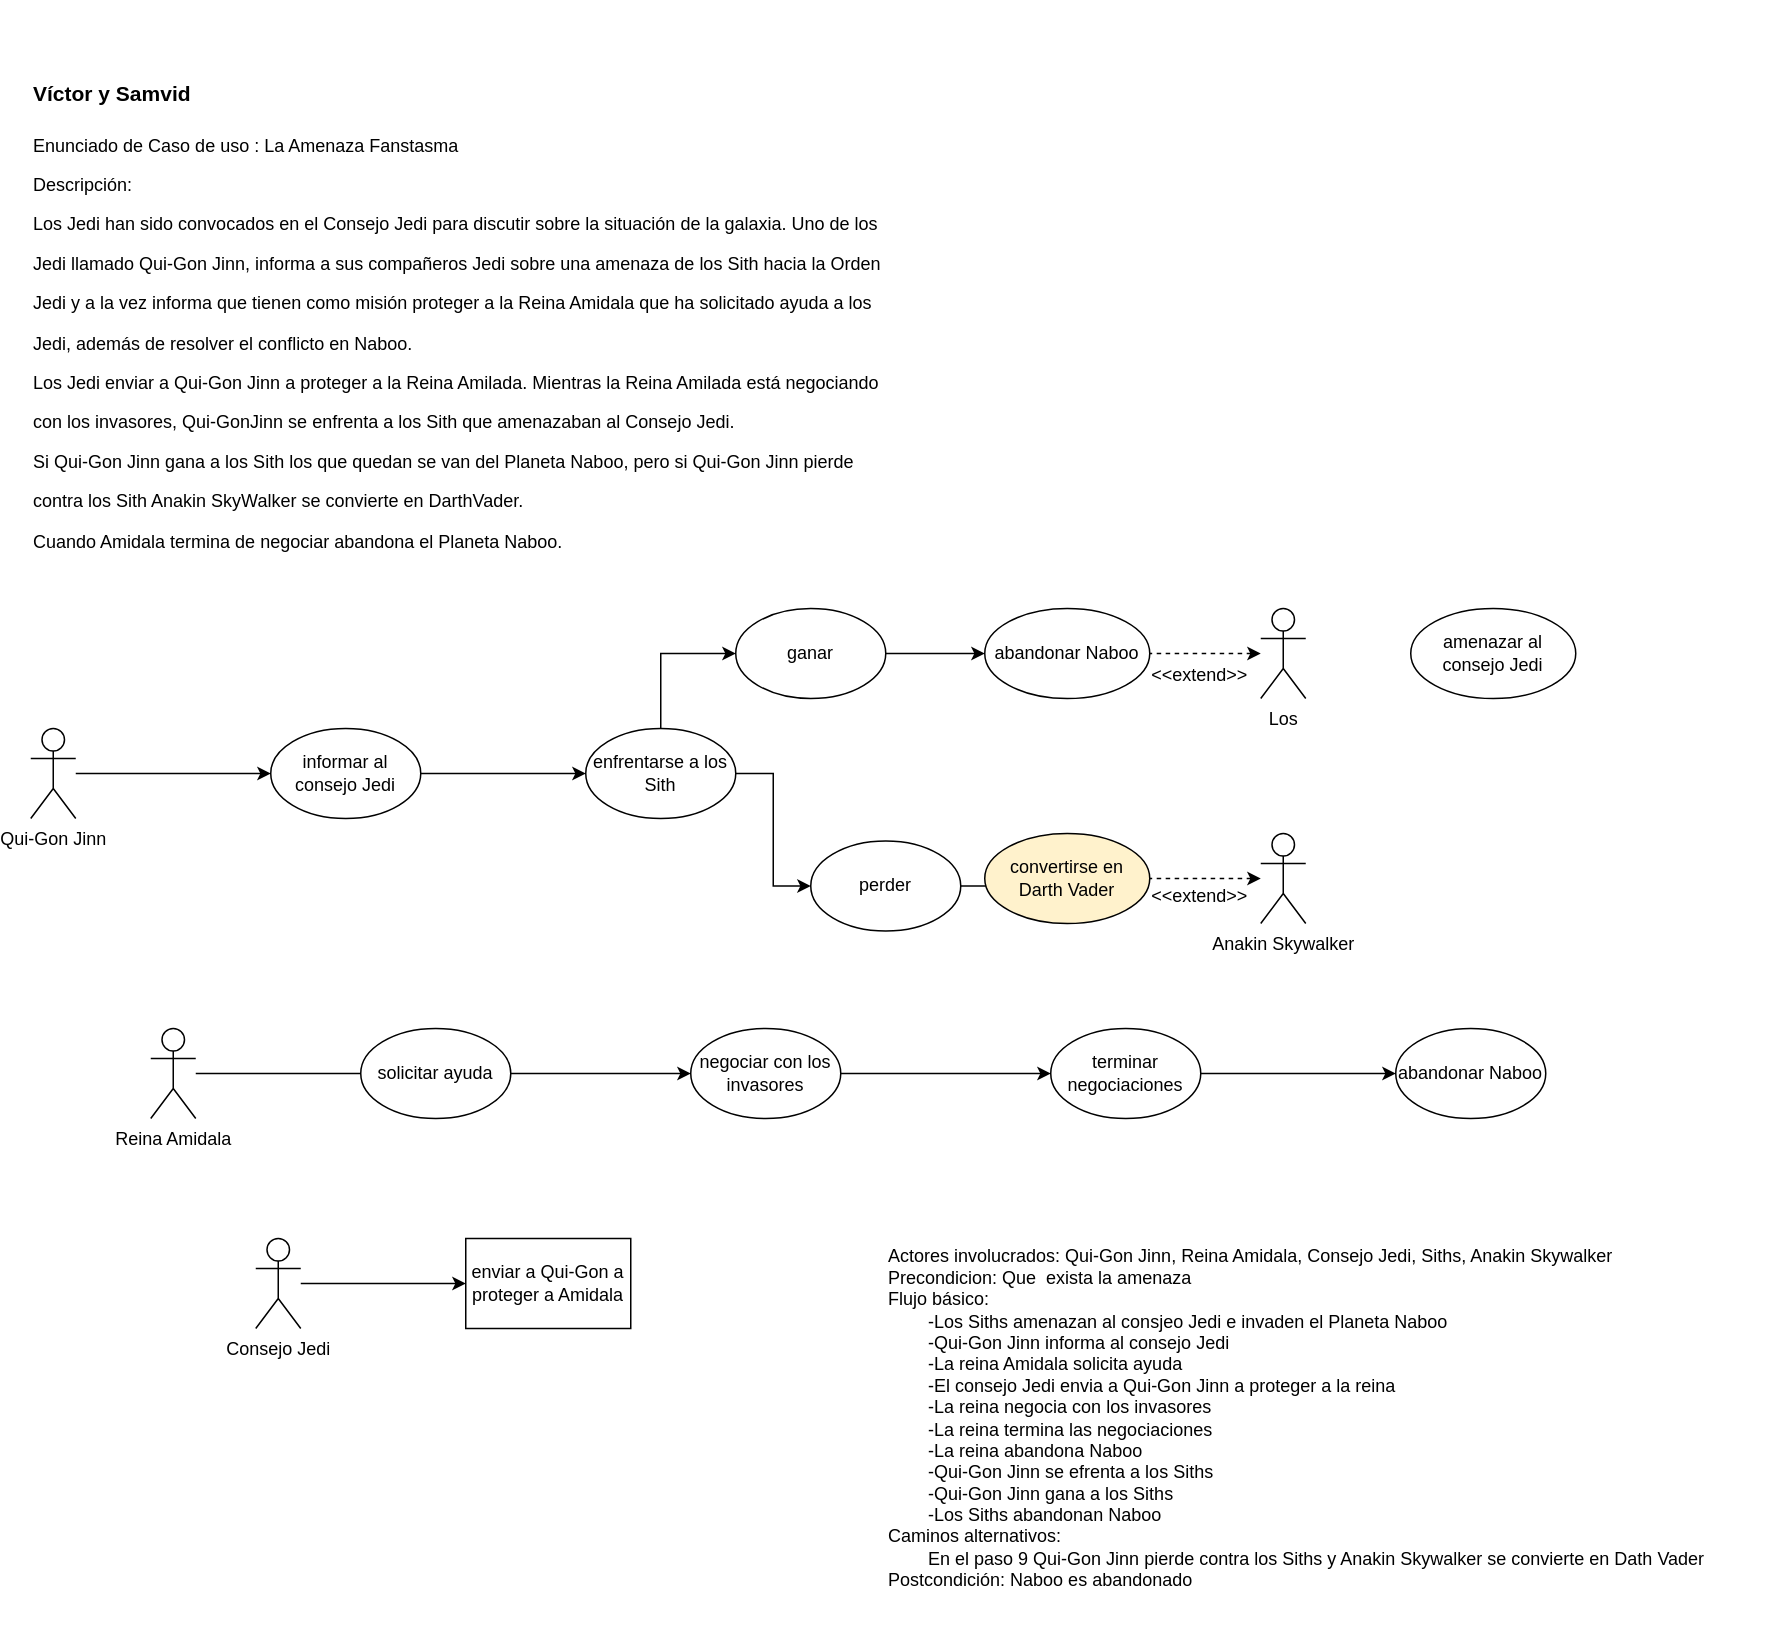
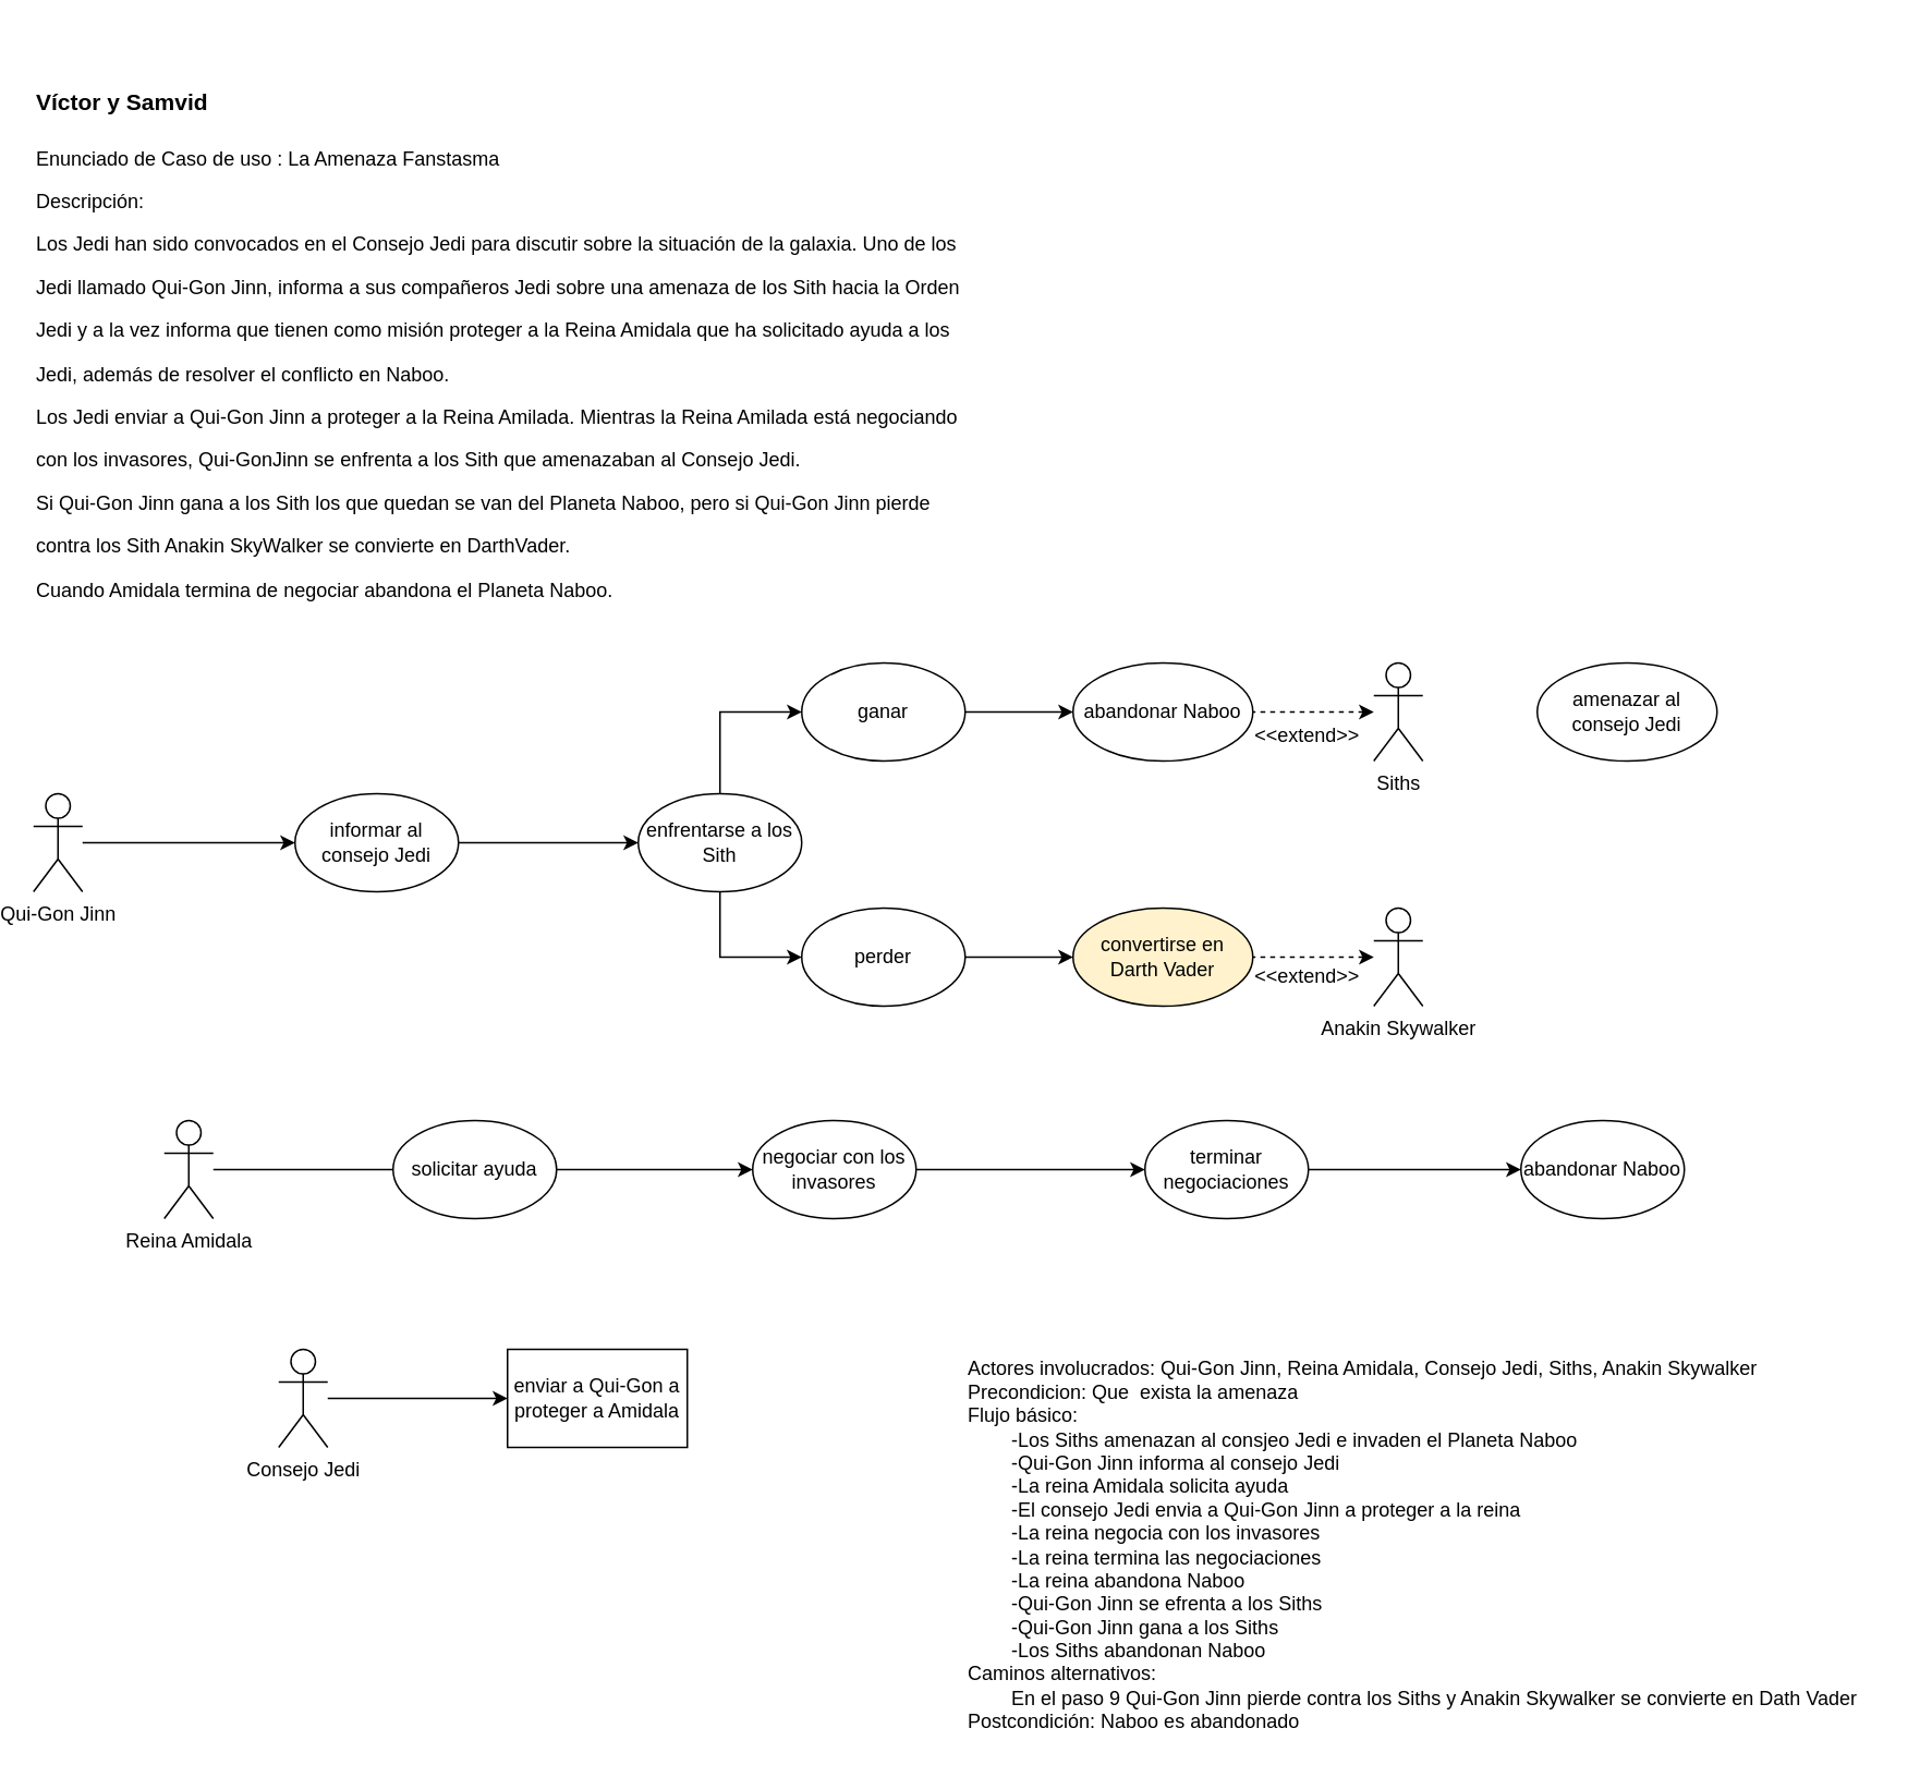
  <mxCell id="0" />
  <mxCell id="1" parent="0" />
  <mxCell id="2" value="&lt;h1 class=&quot;western&quot;&gt;&lt;font style=&quot;font-size: 14px;&quot;&gt;Víctor y Samvid&lt;/font&gt;&lt;/h1&gt;&lt;p style=&quot;margin-bottom: 0cm&quot;&gt;Enunciado de Caso de uso : La Amenaza Fanstasma&lt;/p&gt;&lt;p style=&quot;margin-bottom: 0cm&quot;&gt;Descripción:&lt;/p&gt;&lt;p style=&quot;margin-bottom: 0cm&quot;&gt;Los Jedi han sido convocados en el Consejo Jedi para discutir sobre la situación de la galaxia. Uno de los&amp;nbsp;&lt;/p&gt;&lt;p style=&quot;margin-bottom: 0cm&quot;&gt;&lt;span style=&quot;background-color: initial;&quot;&gt;Jedi llamado Qui-Gon Jinn, informa a&amp;nbsp;&lt;/span&gt;&lt;span style=&quot;background-color: initial;&quot;&gt;sus compañeros Jedi sobre una amenaza de los Sith hacia la Orden&lt;/span&gt;&lt;/p&gt;&lt;p style=&quot;margin-bottom: 0cm&quot;&gt;Jedi y a la vez informa que tienen como misión proteger a la Reina Amidala que ha solicitado ayuda a los&lt;/p&gt;&lt;p style=&quot;margin-bottom: 0cm&quot;&gt;Jedi, además de resolver el conflicto en Naboo.&lt;/p&gt;&lt;p style=&quot;margin-bottom: 0cm&quot;&gt;Los Jedi enviar a Qui-Gon Jinn a proteger a la Reina Amilada. Mientras la Reina Amilada está&amp;nbsp;&lt;span style=&quot;background-color: initial;&quot;&gt;negociando&amp;nbsp;&lt;/span&gt;&lt;/p&gt;&lt;p style=&quot;margin-bottom: 0cm&quot;&gt;&lt;span style=&quot;background-color: initial;&quot;&gt;con los invasores, Qui-Gon&lt;/span&gt;&lt;span style=&quot;background-color: initial;&quot;&gt;Jinn se enfrenta a los Sith que amenazaban al Consejo Jedi.&lt;/span&gt;&lt;/p&gt;&lt;p style=&quot;margin-bottom: 0cm&quot;&gt;Si Qui-Gon Jinn gana a los Sith los que quedan se van del Planeta Naboo, pero si Qui-Gon Jinn pierde&lt;/p&gt;&lt;p style=&quot;margin-bottom: 0cm&quot;&gt;contra los Sith Anakin SkyWalker se convierte en DarthVader.&lt;/p&gt;&lt;p style=&quot;margin-bottom: 0cm&quot;&gt;Cuando Amidala termina de negociar abandona el Planeta Naboo.&lt;/p&gt;&lt;div&gt;&lt;br&gt;&lt;/div&gt;" style="text;html=1;align=left;verticalAlign=middle;resizable=0;points=[];autosize=1;strokeColor=none;fillColor=none;" parent="1" vertex="1"><mxGeometry x="20" y="20" width="590" height="370" as="geometry" /></mxCell>
  <mxCell id="3" style="edgeStyle=orthogonalEdgeStyle;rounded=0;orthogonalLoop=1;jettySize=auto;html=1;" parent="1" source="4" target="6" edge="1"><mxGeometry relative="1" as="geometry" /></mxCell>
  <mxCell id="4" value="Qui-Gon Jinn" style="shape=umlActor;verticalLabelPosition=bottom;verticalAlign=top;html=1;outlineConnect=0;" parent="1" vertex="1"><mxGeometry x="20" y="485" width="30" height="60" as="geometry" /></mxCell>
  <mxCell id="5" style="edgeStyle=orthogonalEdgeStyle;rounded=0;orthogonalLoop=1;jettySize=auto;html=1;" parent="1" source="6" target="18" edge="1"><mxGeometry relative="1" as="geometry"><mxPoint x="390" y="515" as="targetPoint" /></mxGeometry></mxCell>
  <mxCell id="6" value="informar al consejo Jedi" style="ellipse;whiteSpace=wrap;html=1;" parent="1" vertex="1"><mxGeometry x="180" y="485" width="100" height="60" as="geometry" /></mxCell>
  <mxCell id="7" style="edgeStyle=orthogonalEdgeStyle;rounded=0;orthogonalLoop=1;jettySize=auto;html=1;endArrow=none;" parent="1" source="8" target="10" edge="1"><mxGeometry relative="1" as="geometry" /></mxCell>
  <mxCell id="8" value="Reina Amidala" style="shape=umlActor;verticalLabelPosition=bottom;verticalAlign=top;html=1;outlineConnect=0;" parent="1" vertex="1"><mxGeometry x="100" y="685" width="30" height="60" as="geometry" /></mxCell>
  <mxCell id="9" style="edgeStyle=orthogonalEdgeStyle;rounded=0;orthogonalLoop=1;jettySize=auto;html=1;entryX=0;entryY=0.5;entryDx=0;entryDy=0;" parent="1" source="10" target="12" edge="1"><mxGeometry relative="1" as="geometry"><mxPoint x="440" y="715" as="targetPoint" /></mxGeometry></mxCell>
  <mxCell id="10" value="solicitar ayuda" style="ellipse;whiteSpace=wrap;html=1;" parent="1" vertex="1"><mxGeometry x="240" y="685" width="100" height="60" as="geometry" /></mxCell>
  <mxCell id="11" style="edgeStyle=orthogonalEdgeStyle;rounded=0;orthogonalLoop=1;jettySize=auto;html=1;entryX=0;entryY=0.5;entryDx=0;entryDy=0;" parent="1" source="12" target="31" edge="1"><mxGeometry relative="1" as="geometry"><mxPoint x="710" y="715" as="targetPoint" /></mxGeometry></mxCell>
  <mxCell id="12" value="negociar con los invasores" style="ellipse;whiteSpace=wrap;html=1;" parent="1" vertex="1"><mxGeometry x="460" y="685" width="100" height="60" as="geometry" /></mxCell>
  <mxCell id="13" style="edgeStyle=orthogonalEdgeStyle;rounded=0;orthogonalLoop=1;jettySize=auto;html=1;" parent="1" source="14" target="15" edge="1"><mxGeometry relative="1" as="geometry" /></mxCell>
  <mxCell id="14" value="Consejo Jedi" style="shape=umlActor;verticalLabelPosition=bottom;verticalAlign=top;html=1;outlineConnect=0;" parent="1" vertex="1"><mxGeometry x="170" y="825" width="30" height="60" as="geometry" /></mxCell>
  <mxCell id="15" value="enviar a Qui-Gon a proteger a Amidala" style="whiteSpace=wrap;html=1;rounded=0;" parent="1" vertex="1"><mxGeometry x="310" y="825" width="110" height="60" as="geometry" /></mxCell>
  <mxCell id="16" style="edgeStyle=orthogonalEdgeStyle;rounded=0;orthogonalLoop=1;jettySize=auto;html=1;entryX=0;entryY=0.5;entryDx=0;entryDy=0;" parent="1" source="18" target="20" edge="1"><mxGeometry relative="1" as="geometry" /></mxCell>
  <mxCell id="17" style="edgeStyle=orthogonalEdgeStyle;rounded=0;orthogonalLoop=1;jettySize=auto;html=1;entryX=0;entryY=0.5;entryDx=0;entryDy=0;" parent="1" source="18" target="22" edge="1"><mxGeometry relative="1" as="geometry" /></mxCell>
  <mxCell id="18" value="enfrentarse a los Sith" style="ellipse;whiteSpace=wrap;html=1;" parent="1" vertex="1"><mxGeometry x="390" y="485" width="100" height="60" as="geometry" /></mxCell>
  <mxCell id="19" style="edgeStyle=orthogonalEdgeStyle;rounded=0;orthogonalLoop=1;jettySize=auto;html=1;entryX=0;entryY=0.5;entryDx=0;entryDy=0;" parent="1" source="20" target="26" edge="1"><mxGeometry relative="1" as="geometry" /></mxCell>
  <mxCell id="20" value="ganar" style="ellipse;whiteSpace=wrap;html=1;" parent="1" vertex="1"><mxGeometry x="490" y="405" width="100" height="60" as="geometry" /></mxCell>
  <mxCell id="21" style="edgeStyle=orthogonalEdgeStyle;rounded=0;orthogonalLoop=1;jettySize=auto;html=1;entryX=0;entryY=0.5;entryDx=0;entryDy=0;" parent="1" source="22" target="29" edge="1"><mxGeometry relative="1" as="geometry" /></mxCell>
- <mxCell id="22" value="perder" style="ellipse;whiteSpace=wrap;html=1;" parent="1" vertex="1"><mxGeometry x="540" y="560" width="100" height="60" as="geometry" /></mxCell>
+ <mxCell id="22" value="perder" style="ellipse;whiteSpace=wrap;html=1;" parent="1" vertex="1"><mxGeometry x="490" y="555" width="100" height="60" as="geometry" /></mxCell>
  <mxCell id="23" style="edgeStyle=orthogonalEdgeStyle;rounded=0;orthogonalLoop=1;jettySize=auto;html=1;entryX=1;entryY=0.5;entryDx=0;entryDy=0;startArrow=classic;startFill=1;endArrow=none;endFill=0;dashed=1;" parent="1" source="24" target="26" edge="1"><mxGeometry relative="1" as="geometry" /></mxCell>
- <mxCell id="24" value="Los" style="shape=umlActor;verticalLabelPosition=bottom;verticalAlign=top;html=1;outlineConnect=0;" parent="1" vertex="1"><mxGeometry x="840" y="405" width="30" height="60" as="geometry" /></mxCell>
+ <mxCell id="24" value="Siths" style="shape=umlActor;verticalLabelPosition=bottom;verticalAlign=top;html=1;outlineConnect=0;" parent="1" vertex="1"><mxGeometry x="840" y="405" width="30" height="60" as="geometry" /></mxCell>
  <mxCell id="25" value="amenazar al consejo Jedi" style="ellipse;whiteSpace=wrap;html=1;" parent="1" vertex="1"><mxGeometry x="940" y="405" width="110" height="60" as="geometry" /></mxCell>
  <mxCell id="26" value="abandonar Naboo" style="ellipse;whiteSpace=wrap;html=1;" parent="1" vertex="1"><mxGeometry x="656" y="405" width="110" height="60" as="geometry" /></mxCell>
  <mxCell id="27" style="edgeStyle=orthogonalEdgeStyle;rounded=0;orthogonalLoop=1;jettySize=auto;html=1;entryX=1;entryY=0.5;entryDx=0;entryDy=0;dashed=1;startArrow=classic;startFill=1;endArrow=none;endFill=0;" parent="1" source="28" target="29" edge="1"><mxGeometry relative="1" as="geometry" /></mxCell>
  <mxCell id="28" value="Anakin Skywalker" style="shape=umlActor;verticalLabelPosition=bottom;verticalAlign=top;html=1;outlineConnect=0;" parent="1" vertex="1"><mxGeometry x="840" y="555" width="30" height="60" as="geometry" /></mxCell>
  <mxCell id="29" value="convertirse en Darth Vader" style="ellipse;whiteSpace=wrap;html=1;fillColor=#fff2cc;" parent="1" vertex="1"><mxGeometry x="656" y="555" width="110" height="60" as="geometry" /></mxCell>
  <mxCell id="30" style="edgeStyle=orthogonalEdgeStyle;rounded=0;orthogonalLoop=1;jettySize=auto;html=1;" parent="1" source="31" target="32" edge="1"><mxGeometry relative="1" as="geometry" /></mxCell>
  <mxCell id="31" value="&lt;div&gt;terminar negociaciones&lt;br&gt;&lt;/div&gt;" style="ellipse;whiteSpace=wrap;html=1;" parent="1" vertex="1"><mxGeometry x="700" y="685" width="100" height="60" as="geometry" /></mxCell>
  <mxCell id="32" value="abandonar Naboo" style="ellipse;whiteSpace=wrap;html=1;" parent="1" vertex="1"><mxGeometry x="930" y="685" width="100" height="60" as="geometry" /></mxCell>
  <mxCell id="33" value="&amp;lt;&amp;lt;extend&amp;gt;&amp;gt;" style="text;html=1;align=center;verticalAlign=middle;resizable=0;points=[];autosize=1;strokeColor=none;fillColor=none;" parent="1" vertex="1"><mxGeometry x="754" y="582" width="90" height="30" as="geometry" /></mxCell>
  <mxCell id="34" value="&amp;lt;&amp;lt;extend&amp;gt;&amp;gt;" style="text;html=1;align=center;verticalAlign=middle;resizable=0;points=[];autosize=1;strokeColor=none;fillColor=none;" parent="1" vertex="1"><mxGeometry x="754" y="435" width="90" height="30" as="geometry" /></mxCell>
  <mxCell id="35" value="Actores involucrados: Qui-Gon Jinn, Reina Amidala, Consejo Jedi, Siths, Anakin Skywalker&lt;div&gt;Precondicion: Que&amp;nbsp; exista la amenaza&lt;/div&gt;&lt;div&gt;Flujo básico:&amp;nbsp;&lt;/div&gt;&lt;div&gt;&lt;span style=&quot;white-space: pre;&quot;&gt;&#09;&lt;/span&gt;-Los Siths amenazan al consjeo Jedi e invaden el Planeta Naboo&lt;br&gt;&lt;/div&gt;&lt;div&gt;&lt;span style=&quot;white-space: pre;&quot;&gt;&#09;&lt;/span&gt;-Qui-Gon Jinn informa al consejo Jedi&lt;br&gt;&lt;/div&gt;&lt;div&gt;&lt;span style=&quot;white-space: pre;&quot;&gt;&#09;&lt;/span&gt;-La reina Amidala solicita ayuda&lt;br&gt;&lt;/div&gt;&lt;div&gt;&lt;span style=&quot;white-space: pre;&quot;&gt;&#09;&lt;/span&gt;-El consejo Jedi envia a Qui-Gon Jinn a proteger a la reina&lt;br&gt;&lt;/div&gt;&lt;div&gt;&lt;span style=&quot;white-space: pre;&quot;&gt;&#09;&lt;/span&gt;-La reina negocia con los invasores&lt;br&gt;&lt;/div&gt;&lt;div&gt;&lt;span style=&quot;white-space: pre;&quot;&gt;&#09;&lt;/span&gt;-La reina termina las negociaciones&lt;br&gt;&lt;/div&gt;&lt;div&gt;&lt;span style=&quot;white-space: pre;&quot;&gt;&#09;&lt;/span&gt;-La reina abandona Naboo&lt;br&gt;&lt;/div&gt;&lt;div&gt;&lt;span style=&quot;white-space: pre;&quot;&gt;&#09;&lt;/span&gt;-Qui-Gon Jinn se efrenta a los Siths&lt;br&gt;&lt;/div&gt;&lt;div&gt;&lt;span style=&quot;white-space: pre;&quot;&gt;&#09;&lt;/span&gt;-Qui-Gon Jinn gana a los Siths&lt;br&gt;&lt;/div&gt;&lt;div&gt;&lt;span style=&quot;white-space: pre;&quot;&gt;&#09;&lt;/span&gt;-Los Siths abandonan Naboo&lt;/div&gt;&lt;div&gt;Caminos alternativos:&lt;/div&gt;&lt;div&gt;&lt;span style=&quot;white-space: pre;&quot;&gt;&#09;&lt;/span&gt;En el paso 9 Qui-Gon Jinn pierde contra los Siths y Anakin Skywalker se convierte en Dath Vader&lt;br&gt;&lt;/div&gt;&lt;div&gt;Postcondición: Naboo es abandonado&lt;/div&gt;" style="text;html=1;align=left;verticalAlign=middle;resizable=0;points=[];autosize=1;strokeColor=none;fillColor=none;" parent="1" vertex="1"><mxGeometry x="590" y="825" width="570" height="240" as="geometry" /></mxCell>
